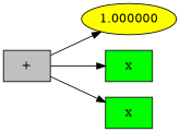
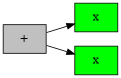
  digraph {
    rankdir=LR
    node [fillcolor=green shape=box style=filled]
    n1 [fillcolor=grey label="+"]
-   n2 [fillcolor=yellow label=1.000000 shape=""]
    n3 [label=x]
    n4 [label=x]
-   n1 -> n2
    n1 -> n3
    n1 -> n4
  }
